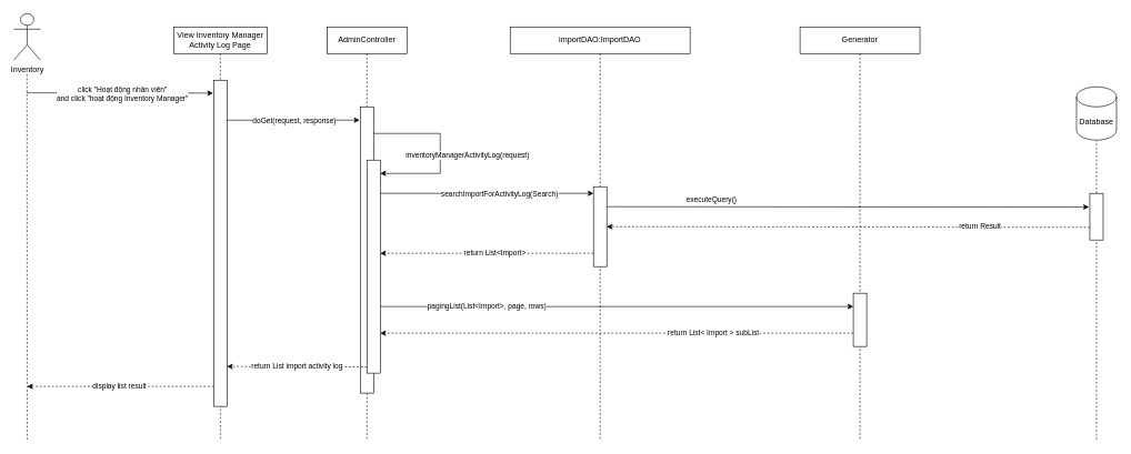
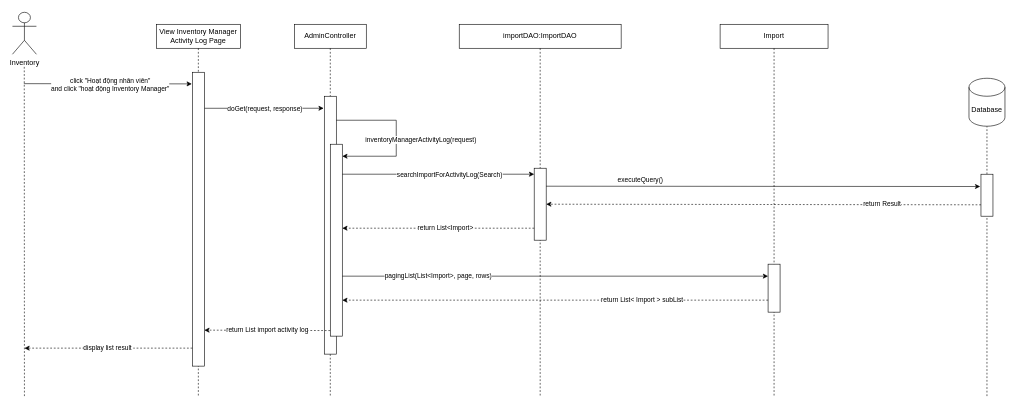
  <mxCell id="0" />
  <mxCell id="1" parent="0" />
  <mxCell id="2" value="importDAO:ImportDAO" style="shape=umlLifeline;perimeter=lifelinePerimeter;whiteSpace=wrap;html=1;container=1;dropTarget=0;collapsible=0;recursiveResize=0;outlineConnect=0;portConstraint=eastwest;newEdgeStyle={&quot;curved&quot;:0,&quot;rounded&quot;:0};" parent="1" vertex="1"><mxGeometry x="765" y="40" width="270" height="620" as="geometry" /></mxCell>
  <mxCell id="3" value="" style="endArrow=none;dashed=1;html=1;rounded=0;" parent="1" source="26" target="4" edge="1"><mxGeometry width="50" height="50" relative="1" as="geometry"><mxPoint x="1180" y="780" as="sourcePoint" /><mxPoint x="270" y="110" as="targetPoint" /></mxGeometry></mxCell>
  <mxCell id="4" value="Database" style="shape=cylinder3;whiteSpace=wrap;html=1;boundedLbl=1;backgroundOutline=1;size=15;" parent="1" vertex="1"><mxGeometry x="1615" y="130" width="60" height="80" as="geometry" /></mxCell>
  <mxCell id="5" value="Inventory" style="shape=umlActor;verticalLabelPosition=bottom;verticalAlign=top;html=1;" parent="1" vertex="1"><mxGeometry x="20" y="20" width="40" height="70" as="geometry" /></mxCell>
  <mxCell id="6" value="" style="endArrow=none;dashed=1;html=1;rounded=0;" parent="1" edge="1"><mxGeometry width="50" height="50" relative="1" as="geometry"><mxPoint x="40" y="660" as="sourcePoint" /><mxPoint x="39.72" y="110" as="targetPoint" /></mxGeometry></mxCell>
  <mxCell id="7" value="AdminController" style="shape=umlLifeline;perimeter=lifelinePerimeter;whiteSpace=wrap;html=1;container=1;dropTarget=0;collapsible=0;recursiveResize=0;outlineConnect=0;portConstraint=eastwest;newEdgeStyle={&quot;curved&quot;:0,&quot;rounded&quot;:0};" parent="1" vertex="1"><mxGeometry x="490" y="40" width="120" height="620" as="geometry" /></mxCell>
- <mxCell id="8" value="Generator" style="shape=umlLifeline;perimeter=lifelinePerimeter;whiteSpace=wrap;html=1;container=1;dropTarget=0;collapsible=0;recursiveResize=0;outlineConnect=0;portConstraint=eastwest;newEdgeStyle={&quot;curved&quot;:0,&quot;rounded&quot;:0};" parent="1" vertex="1"><mxGeometry x="1200" y="40" width="180" height="620" as="geometry" /></mxCell>
+ <mxCell id="8" value="Import" style="shape=umlLifeline;perimeter=lifelinePerimeter;whiteSpace=wrap;html=1;container=1;dropTarget=0;collapsible=0;recursiveResize=0;outlineConnect=0;portConstraint=eastwest;newEdgeStyle={&quot;curved&quot;:0,&quot;rounded&quot;:0};" parent="1" vertex="1"><mxGeometry x="1200" y="40" width="180" height="620" as="geometry" /></mxCell>
  <mxCell id="9" value="" style="endArrow=classic;html=1;rounded=0;entryX=-0.05;entryY=0.024;entryDx=0;entryDy=0;entryPerimeter=0;" parent="1" edge="1"><mxGeometry width="50" height="50" relative="1" as="geometry"><mxPoint x="340" y="180.08" as="sourcePoint" /><mxPoint x="539" y="180" as="targetPoint" /></mxGeometry></mxCell>
  <mxCell id="10" value="doGet(request, response)" style="edgeLabel;html=1;align=center;verticalAlign=middle;resizable=0;points=[];" parent="9" vertex="1" connectable="0"><mxGeometry x="0.087" relative="1" as="geometry"><mxPoint x="-7" as="offset" /></mxGeometry></mxCell>
  <mxCell id="11" value="" style="endArrow=classic;html=1;rounded=0;entryX=0.005;entryY=0.034;entryDx=0;entryDy=0;entryPerimeter=0;" parent="1" edge="1"><mxGeometry width="50" height="50" relative="1" as="geometry"><mxPoint x="39" y="139" as="sourcePoint" /><mxPoint x="319.1" y="139.38" as="targetPoint" /></mxGeometry></mxCell>
  <mxCell id="12" value="click &quot;Hoạt động nhân viên&quot; &lt;br&gt;and click &quot;hoạt động Inventory Manager&quot;" style="edgeLabel;html=1;align=center;verticalAlign=middle;resizable=0;points=[];" parent="11" vertex="1" connectable="0"><mxGeometry x="-0.158" y="2" relative="1" as="geometry"><mxPoint x="25" y="3" as="offset" /></mxGeometry></mxCell>
  <mxCell id="13" value="" style="rounded=0;whiteSpace=wrap;html=1;" parent="1" vertex="1"><mxGeometry x="540" y="160" width="20" height="430" as="geometry" /></mxCell>
  <mxCell id="14" value="" style="rounded=0;whiteSpace=wrap;html=1;" parent="1" vertex="1"><mxGeometry x="890" y="280" width="20" height="120" as="geometry" /></mxCell>
  <mxCell id="15" value="&lt;span id=&quot;docs-internal-guid-dc2d509d-7fff-d388-6200-2b9743ca5b75&quot;&gt;&lt;/span&gt;View Inventory Manager Activity Log Page" style="shape=umlLifeline;perimeter=lifelinePerimeter;whiteSpace=wrap;html=1;container=1;dropTarget=0;collapsible=0;recursiveResize=0;outlineConnect=0;portConstraint=eastwest;newEdgeStyle={&quot;curved&quot;:0,&quot;rounded&quot;:0};" parent="1" vertex="1"><mxGeometry x="260" y="40" width="140" height="620" as="geometry" /></mxCell>
  <mxCell id="16" value="" style="rounded=0;whiteSpace=wrap;html=1;" parent="1" vertex="1"><mxGeometry x="320" y="120" width="20" height="490" as="geometry" /></mxCell>
  <mxCell id="17" value="" style="rounded=0;whiteSpace=wrap;html=1;" parent="1" vertex="1"><mxGeometry x="550" y="240" width="20" height="320" as="geometry" /></mxCell>
  <mxCell id="18" value="" style="endArrow=classic;html=1;rounded=0;" parent="1" edge="1"><mxGeometry width="50" height="50" relative="1" as="geometry"><mxPoint x="560" y="200" as="sourcePoint" /><mxPoint x="570" y="260" as="targetPoint" /><Array as="points"><mxPoint x="660" y="200" /><mxPoint x="660" y="260" /></Array></mxGeometry></mxCell>
  <mxCell id="19" value="inventoryManagerActivityLog(request)" style="edgeLabel;html=1;align=center;verticalAlign=middle;resizable=0;points=[];" parent="18" vertex="1" connectable="0"><mxGeometry x="0.087" relative="1" as="geometry"><mxPoint x="40" y="-4" as="offset" /></mxGeometry></mxCell>
  <mxCell id="20" value="display list result&amp;nbsp;" style="endArrow=classic;html=1;rounded=0;dashed=1;exitX=0.005;exitY=0.82;exitDx=0;exitDy=0;exitPerimeter=0;" parent="1" edge="1"><mxGeometry width="50" height="50" relative="1" as="geometry"><mxPoint x="320" y="580" as="sourcePoint" /><mxPoint x="40" y="580" as="targetPoint" /><mxPoint as="offset" /></mxGeometry></mxCell>
  <mxCell id="21" value="return&amp;nbsp;List&amp;lt;Import&amp;gt;" style="endArrow=classic;html=1;rounded=0;dashed=1;exitX=-0.178;exitY=0.826;exitDx=0;exitDy=0;exitPerimeter=0;" parent="1" edge="1"><mxGeometry x="-0.075" width="50" height="50" relative="1" as="geometry"><mxPoint x="890" y="380" as="sourcePoint" /><mxPoint x="570" y="380" as="targetPoint" /><mxPoint as="offset" /></mxGeometry></mxCell>
  <mxCell id="22" value="" style="rounded=0;whiteSpace=wrap;html=1;" parent="1" vertex="1"><mxGeometry x="1280" y="440" width="20" height="80" as="geometry" /></mxCell>
  <mxCell id="23" value="executeQuery()" style="endArrow=classic;html=1;rounded=0;entryX=-0.065;entryY=0.293;entryDx=0;entryDy=0;entryPerimeter=0;exitX=1;exitY=0.25;exitDx=0;exitDy=0;" parent="1" source="14" target="26" edge="1"><mxGeometry x="-0.565" y="10" width="50" height="50" relative="1" as="geometry"><mxPoint x="920" y="311" as="sourcePoint" /><mxPoint x="1630" y="310" as="targetPoint" /><mxPoint as="offset" /></mxGeometry></mxCell>
  <mxCell id="24" value="return Result" style="endArrow=classic;html=1;rounded=0;dashed=1;exitX=0.012;exitY=0.85;exitDx=0;exitDy=0;exitPerimeter=0;entryX=1;entryY=0.5;entryDx=0;entryDy=0;" parent="1" target="14" edge="1"><mxGeometry x="-0.545" y="-1" width="50" height="50" relative="1" as="geometry"><mxPoint x="1635" y="341" as="sourcePoint" /><mxPoint x="920" y="341" as="targetPoint" /><mxPoint as="offset" /></mxGeometry></mxCell>
  <mxCell id="25" value="" style="endArrow=none;dashed=1;html=1;rounded=0;" parent="1" target="26" edge="1"><mxGeometry width="50" height="50" relative="1" as="geometry"><mxPoint x="1645" y="660" as="sourcePoint" /><mxPoint x="1960" y="170" as="targetPoint" /></mxGeometry></mxCell>
  <mxCell id="26" value="" style="rounded=0;whiteSpace=wrap;html=1;" parent="1" vertex="1"><mxGeometry x="1635" y="290" width="20" height="70" as="geometry" /></mxCell>
  <mxCell id="27" value="return List import activity log" style="endArrow=classic;html=1;rounded=0;dashed=1;exitX=-0.01;exitY=0.971;exitDx=0;exitDy=0;exitPerimeter=0;" parent="1" source="17" edge="1"><mxGeometry width="50" height="50" relative="1" as="geometry"><mxPoint x="540" y="550.46" as="sourcePoint" /><mxPoint x="340" y="550" as="targetPoint" /><mxPoint as="offset" /></mxGeometry></mxCell>
  <mxCell id="28" value="searchImportForActivityLog(Search)" style="endArrow=classic;html=1;rounded=0;exitX=1;exitY=0.25;exitDx=0;exitDy=0;" parent="1" edge="1"><mxGeometry x="0.119" y="-1" width="50" height="50" relative="1" as="geometry"><mxPoint x="570" y="290" as="sourcePoint" /><mxPoint x="890" y="290" as="targetPoint" /><mxPoint as="offset" /></mxGeometry></mxCell>
  <mxCell id="29" value="pagingList(List&amp;lt;Import&amp;gt;, page, rows)" style="endArrow=classic;html=1;rounded=0;entryX=0;entryY=0.25;entryDx=0;entryDy=0;" parent="1" target="22" edge="1"><mxGeometry x="-0.548" width="50" height="50" relative="1" as="geometry"><mxPoint x="570" y="460" as="sourcePoint" /><mxPoint x="890" y="450" as="targetPoint" /><mxPoint as="offset" /></mxGeometry></mxCell>
  <mxCell id="30" value="return List&amp;lt;&amp;nbsp;Import &amp;gt; subList" style="endArrow=classic;html=1;rounded=0;dashed=1;exitX=-0.178;exitY=0.826;exitDx=0;exitDy=0;exitPerimeter=0;" parent="1" edge="1"><mxGeometry x="-0.408" width="50" height="50" relative="1" as="geometry"><mxPoint x="1280" y="500" as="sourcePoint" /><mxPoint x="570" y="500" as="targetPoint" /><mxPoint as="offset" /></mxGeometry></mxCell>
